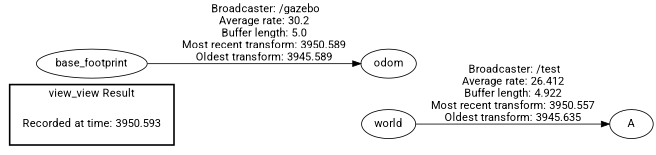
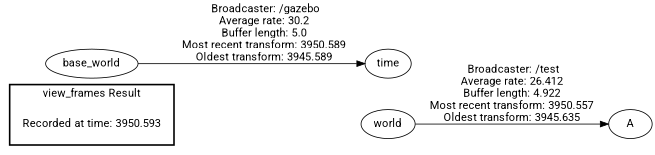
  digraph {
    fontname=Roboto
    rankdir=LR
    node [fontname=Roboto]
    edge [fontname=Roboto]
    "Recorded at time: 3950.593" [shape=plaintext]
    world
-   base_footprint
-   odom
+   base_footprint [label=base_world]
+   odom [label=time]
    A
    subgraph cluster_1 {
      color=black
-     label="view_view Result"
+     label="view_frames Result"
      style=bold
      "Recorded at time: 3950.593"
    }
    "Recorded at time: 3950.593" -> world [style=invis]
    world -> A [label=" Broadcaster: /test\nAverage rate: 26.412\nBuffer length: 4.922\nMost recent transform: 3950.557\nOldest transform: 3945.635\n"]
    base_footprint -> odom [label=" Broadcaster: /gazebo\nAverage rate: 30.2\nBuffer length: 5.0\nMost recent transform: 3950.589\nOldest transform: 3945.589\n"]
  }
